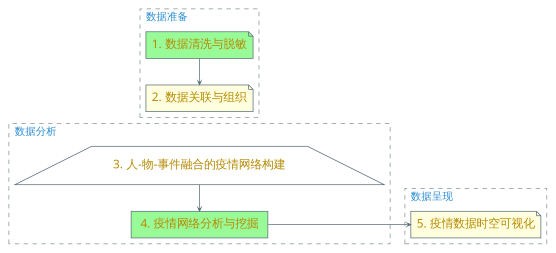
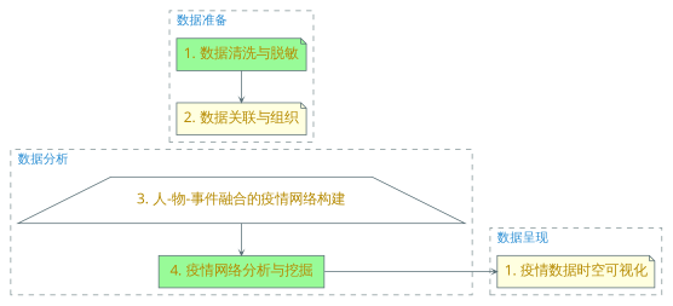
  digraph {
    nodesep=0.5
    rankdir=LR
    ranksep=0.5
    node [color="#586e75" fillcolor=lightyellow fontcolor="#b58900" fontname="EBG,LXGW" fontsize=16 shape=note style=filled]
    edge [arrowhead=vee arrowsize=0.5 color="#586e75" constraint=false fontcolor="#268bd2" fontname="EBG,LXGW" fontsize=16]
-   "5. 疫情数据时空可视化"
+   "5. 疫情数据时空可视化" [label="1. 疫情数据时空可视化"]
    "3. 人-物-事件融合的疫情网络构建" [fillcolor=white shape=trapezium]
    " 4. 疫情网络分析与挖掘 " [fillcolor=palegreen shape=box]
    "1. 数据清洗与脱敏" [fillcolor=palegreen]
    "2. 数据关联与组织"
    subgraph cluster_1 {
      color="#839496"
      fontcolor="#268bd2"
      fontname="EBG,LXGW"
      label="数据呈现"
      labeljust=left
      labelloc=t
      style=dashed
      "5. 疫情数据时空可视化"
    }
    subgraph cluster_2 {
      color="#839496"
      fontcolor="#268bd2"
      fontname="EBG,LXGW"
      label="数据分析"
      labeljust=left
      labelloc=t
      style=dashed
      "3. 人-物-事件融合的疫情网络构建"
      " 4. 疫情网络分析与挖掘 "
    }
    subgraph cluster_3 {
      color="#839496"
      fontcolor="#268bd2"
      fontname="EBG,LXGW"
      label="数据准备"
      labeljust=left
      labelloc=t
      style=dashed
      "1. 数据清洗与脱敏"
      "2. 数据关联与组织"
    }
    "3. 人-物-事件融合的疫情网络构建" -> " 4. 疫情网络分析与挖掘 "
    " 4. 疫情网络分析与挖掘 " -> "5. 疫情数据时空可视化" [constraint=""]
    "1. 数据清洗与脱敏" -> "2. 数据关联与组织"
  }
